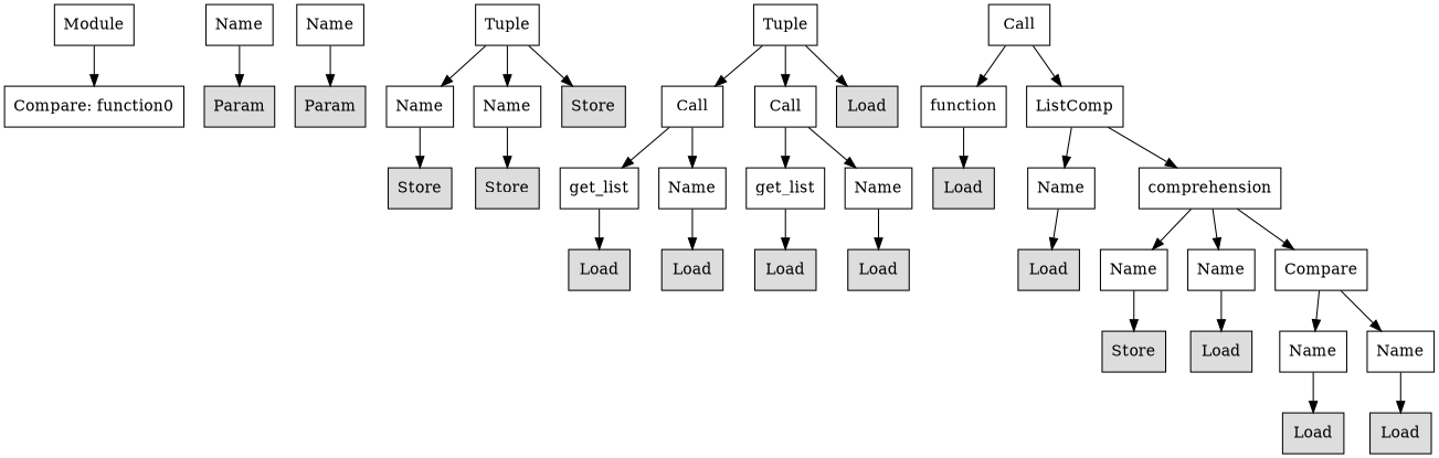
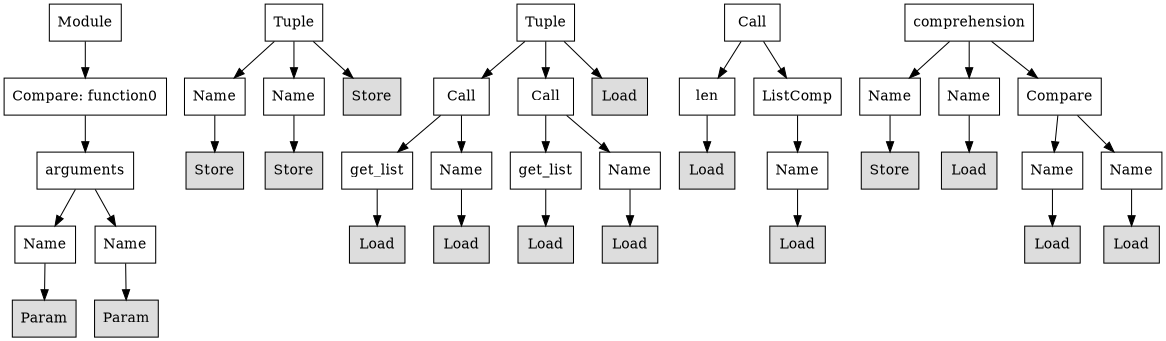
  digraph {
    node [shape=rect]
    n1 [label=Module]
    n2 [label="Compare: function0"]
+   n3 [label=arguments]
    n4 [label=Name]
    n5 [label=Name]
    n6 [fillcolor="#dddddd" label=Param style=filled]
    n7 [fillcolor="#dddddd" label=Param style=filled]
    n8 [label=Tuple]
    n9 [label=Name]
    n10 [label=Name]
    n11 [fillcolor="#dddddd" label=Store style=filled]
    n12 [label=Tuple]
    n13 [label=Call]
    n14 [label=Call]
    n15 [fillcolor="#dddddd" label=Load style=filled]
    n16 [label=Call]
-   n17 [label=function]
+   n17 [label=len]
    n18 [label=ListComp]
    n19 [fillcolor="#dddddd" label=Store style=filled]
    n20 [fillcolor="#dddddd" label=Store style=filled]
    n21 [label=get_list]
    n22 [label=Name]
    n23 [label=get_list]
    n24 [label=Name]
    n25 [fillcolor="#dddddd" label=Load style=filled]
    n26 [label=Name]
    n27 [label=comprehension]
    n28 [fillcolor="#dddddd" label=Load style=filled]
    n29 [fillcolor="#dddddd" label=Load style=filled]
    n30 [fillcolor="#dddddd" label=Load style=filled]
    n31 [fillcolor="#dddddd" label=Load style=filled]
    n32 [fillcolor="#dddddd" label=Load style=filled]
    n33 [label=Name]
    n34 [label=Name]
    n35 [label=Compare]
    n36 [fillcolor="#dddddd" label=Store style=filled]
    n37 [fillcolor="#dddddd" label=Load style=filled]
    n38 [label=Name]
    n39 [label=Name]
    n40 [fillcolor="#dddddd" label=Load style=filled]
    n41 [fillcolor="#dddddd" label=Load style=filled]
    n1 -> n2
+   n2 -> n3
+   n3 -> n4
+   n3 -> n5
    n4 -> n6
    n5 -> n7
    n8 -> n9
    n8 -> n10
    n8 -> n11
    n9 -> n19
    n10 -> n20
    n12 -> n13
    n12 -> n14
    n12 -> n15
    n13 -> n21
    n13 -> n22
    n14 -> n23
    n14 -> n24
    n16 -> n17
    n16 -> n18
    n17 -> n25
    n18 -> n26
-   n18 -> n27
    n21 -> n28
    n22 -> n29
    n23 -> n30
    n24 -> n31
    n26 -> n32
    n27 -> n33
    n27 -> n34
    n27 -> n35
    n33 -> n36
    n34 -> n37
    n35 -> n38
    n35 -> n39
    n38 -> n40
    n39 -> n41
  }
